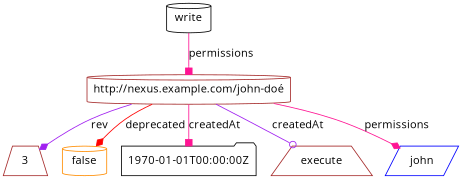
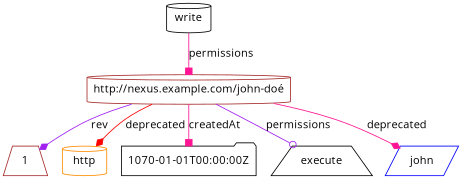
  digraph {
    fontname="Open Sans"
    node [color=brown fontname="Open Sans" shape=cylinder]
    edge [arrowhead=diamond color=deeppink fontname="Open Sans"]
    "http://nexus.example.com/john-doé"
-   1 [shape=trapezium label=3]
-   false [color=darkorange]
-   "1970-01-01T00:00:00Z" [color=black shape=folder]
-   execute [shape=trapezium]
+   1 [shape=trapezium]
+   false [color=darkorange label=http]
+   "1970-01-01T00:00:00Z" [color=black shape=folder label="1070-01-01T00:00:00Z"]
+   execute [color=black shape=trapezium]
    n6 [color=blue label=john shape=parallelogram]
    write [color=black]
    "http://nexus.example.com/john-doé" -> 1 [color=purple label=rev]
    "http://nexus.example.com/john-doé" -> false [color=red label=deprecated]
    "http://nexus.example.com/john-doé" -> "1970-01-01T00:00:00Z" [arrowhead=box label=createdAt]
-   "http://nexus.example.com/john-doé" -> execute [arrowhead=odot color=purple label=createdAt]
-   "http://nexus.example.com/john-doé" -> n6 [label=permissions]
+   "http://nexus.example.com/john-doé" -> execute [arrowhead=odot color=purple label=permissions]
+   "http://nexus.example.com/john-doé" -> n6 [label=deprecated]
    write -> "http://nexus.example.com/john-doé" [arrowhead=box label=permissions]
  }
